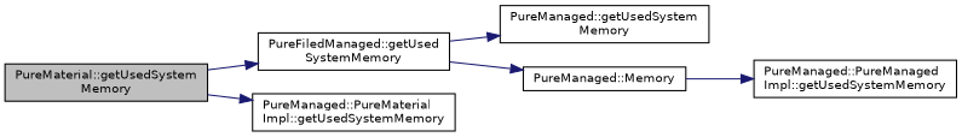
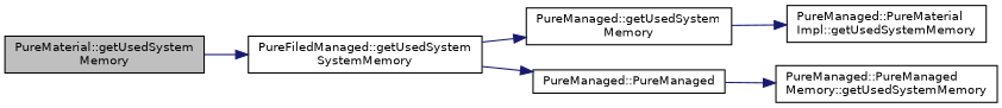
  digraph {
    rankdir=LR
    node [color=black fillcolor=white fontname=Helvetica fontsize=10 shape=record style=filled]
    edge [color=midnightblue fontname=Helvetica fontsize=10 labelfontname=Helvetica labelfontsize=10 style=solid]
    n1 [fillcolor=grey75 fontcolor=black height=0.2 label="PureMaterial::getUsedSystem\lMemory" width=0.4]
-   n2 [height=0.2 label="PureFiledManaged::getUsed\lSystemMemory" width=0.4]
+   n2 [height=0.2 label="PureFiledManaged::getUsedSystem\lSystemMemory" width=0.4]
    n3 [height=0.2 label="PureManaged::PureMaterial\lImpl::getUsedSystemMemory" width=0.4]
    n4 [height=0.2 label="PureManaged::getUsedSystem\lMemory" width=0.4]
-   n5 [height=0.2 label="PureManaged::Memory" width=0.4]
-   n6 [height=0.2 label="PureManaged::PureManaged\lImpl::getUsedSystemMemory" width=0.4]
+   n5 [height=0.2 label="PureManaged::PureManaged" width=0.4]
+   n6 [height=0.2 label="PureManaged::PureManaged\lMemory::getUsedSystemMemory" width=0.4]
    n1 -> n2
-   n1 -> n3
+   n4 -> n3
    n2 -> n4
    n2 -> n5
    n5 -> n6
  }
